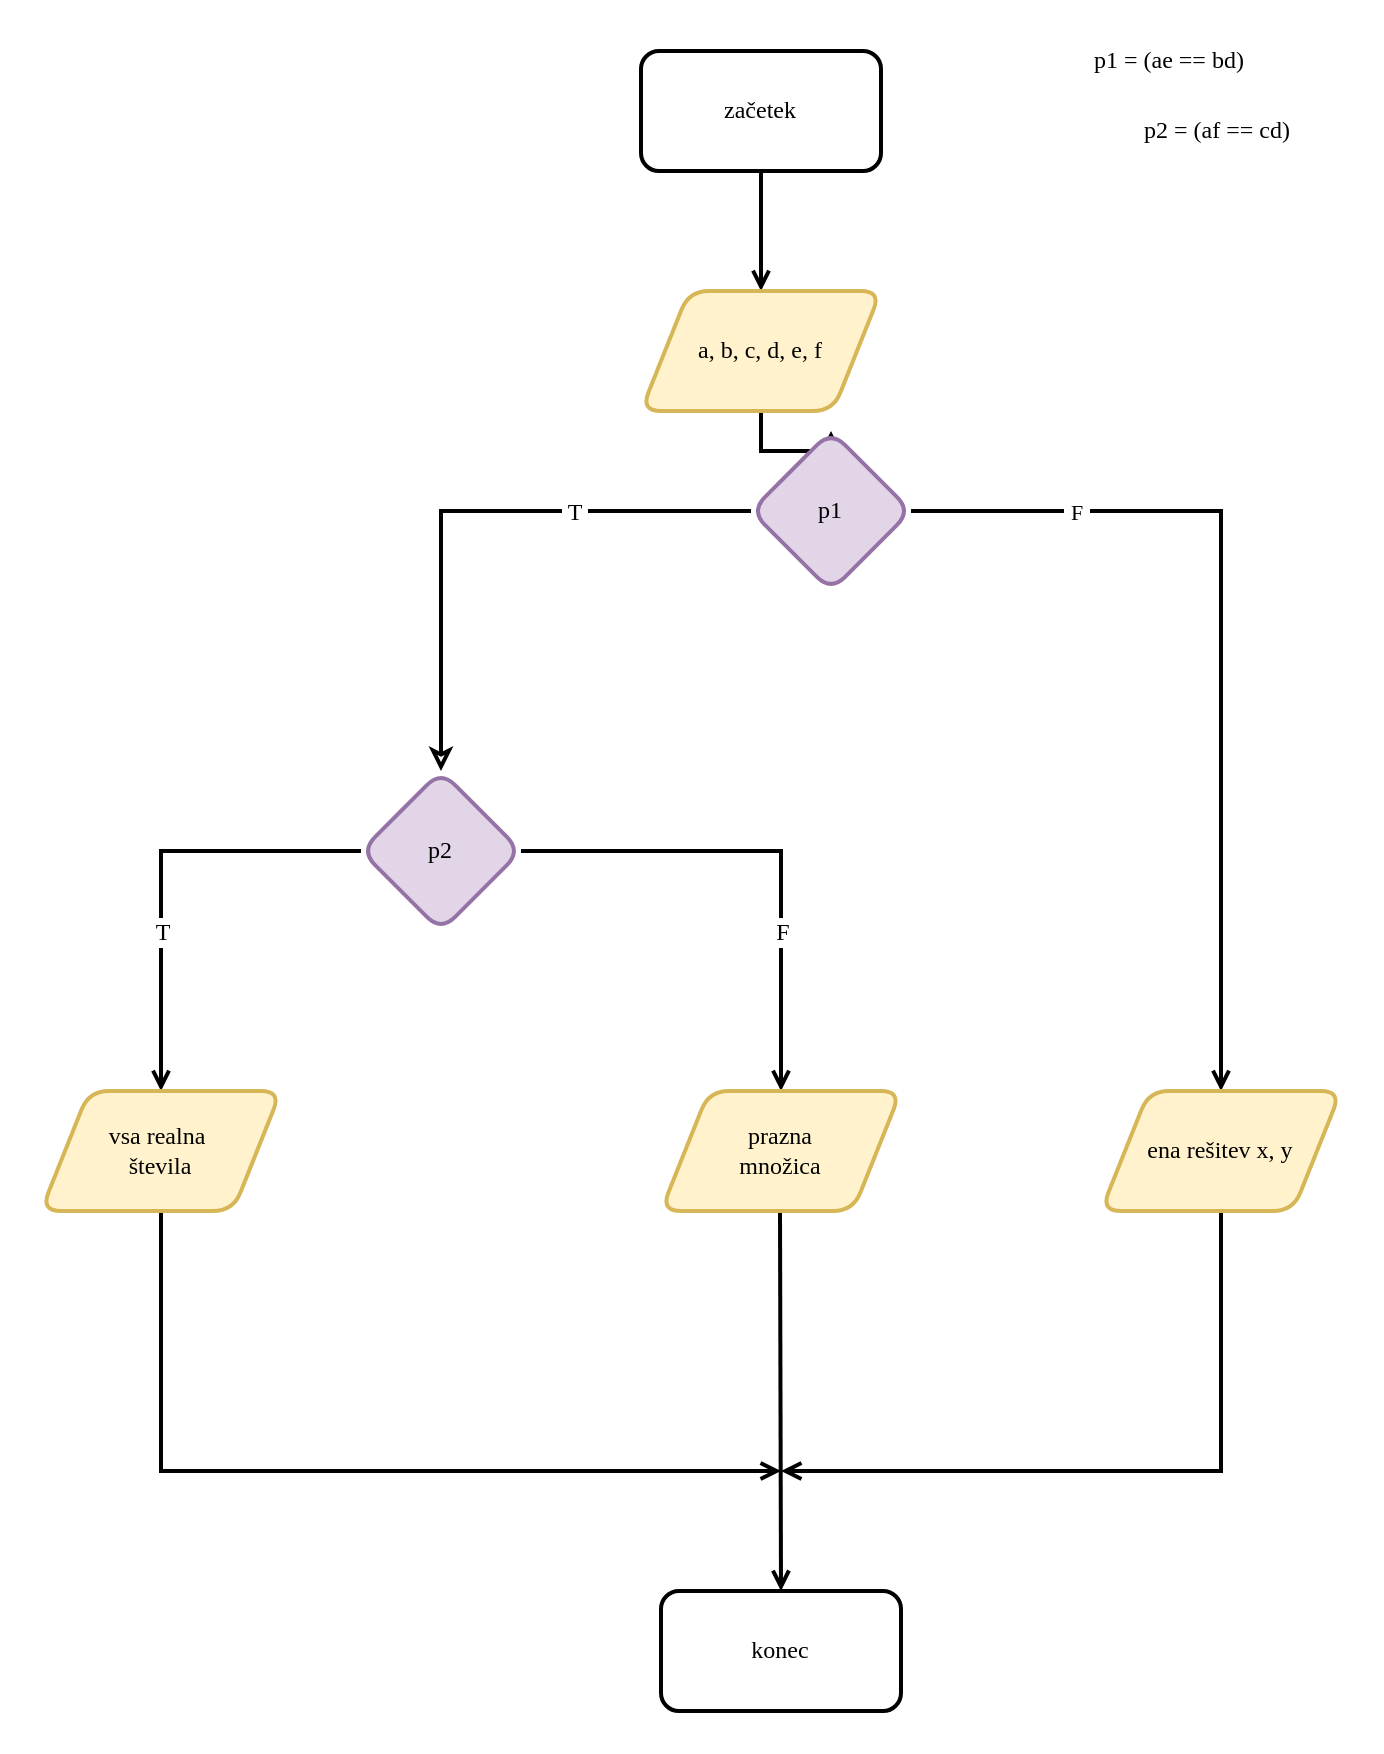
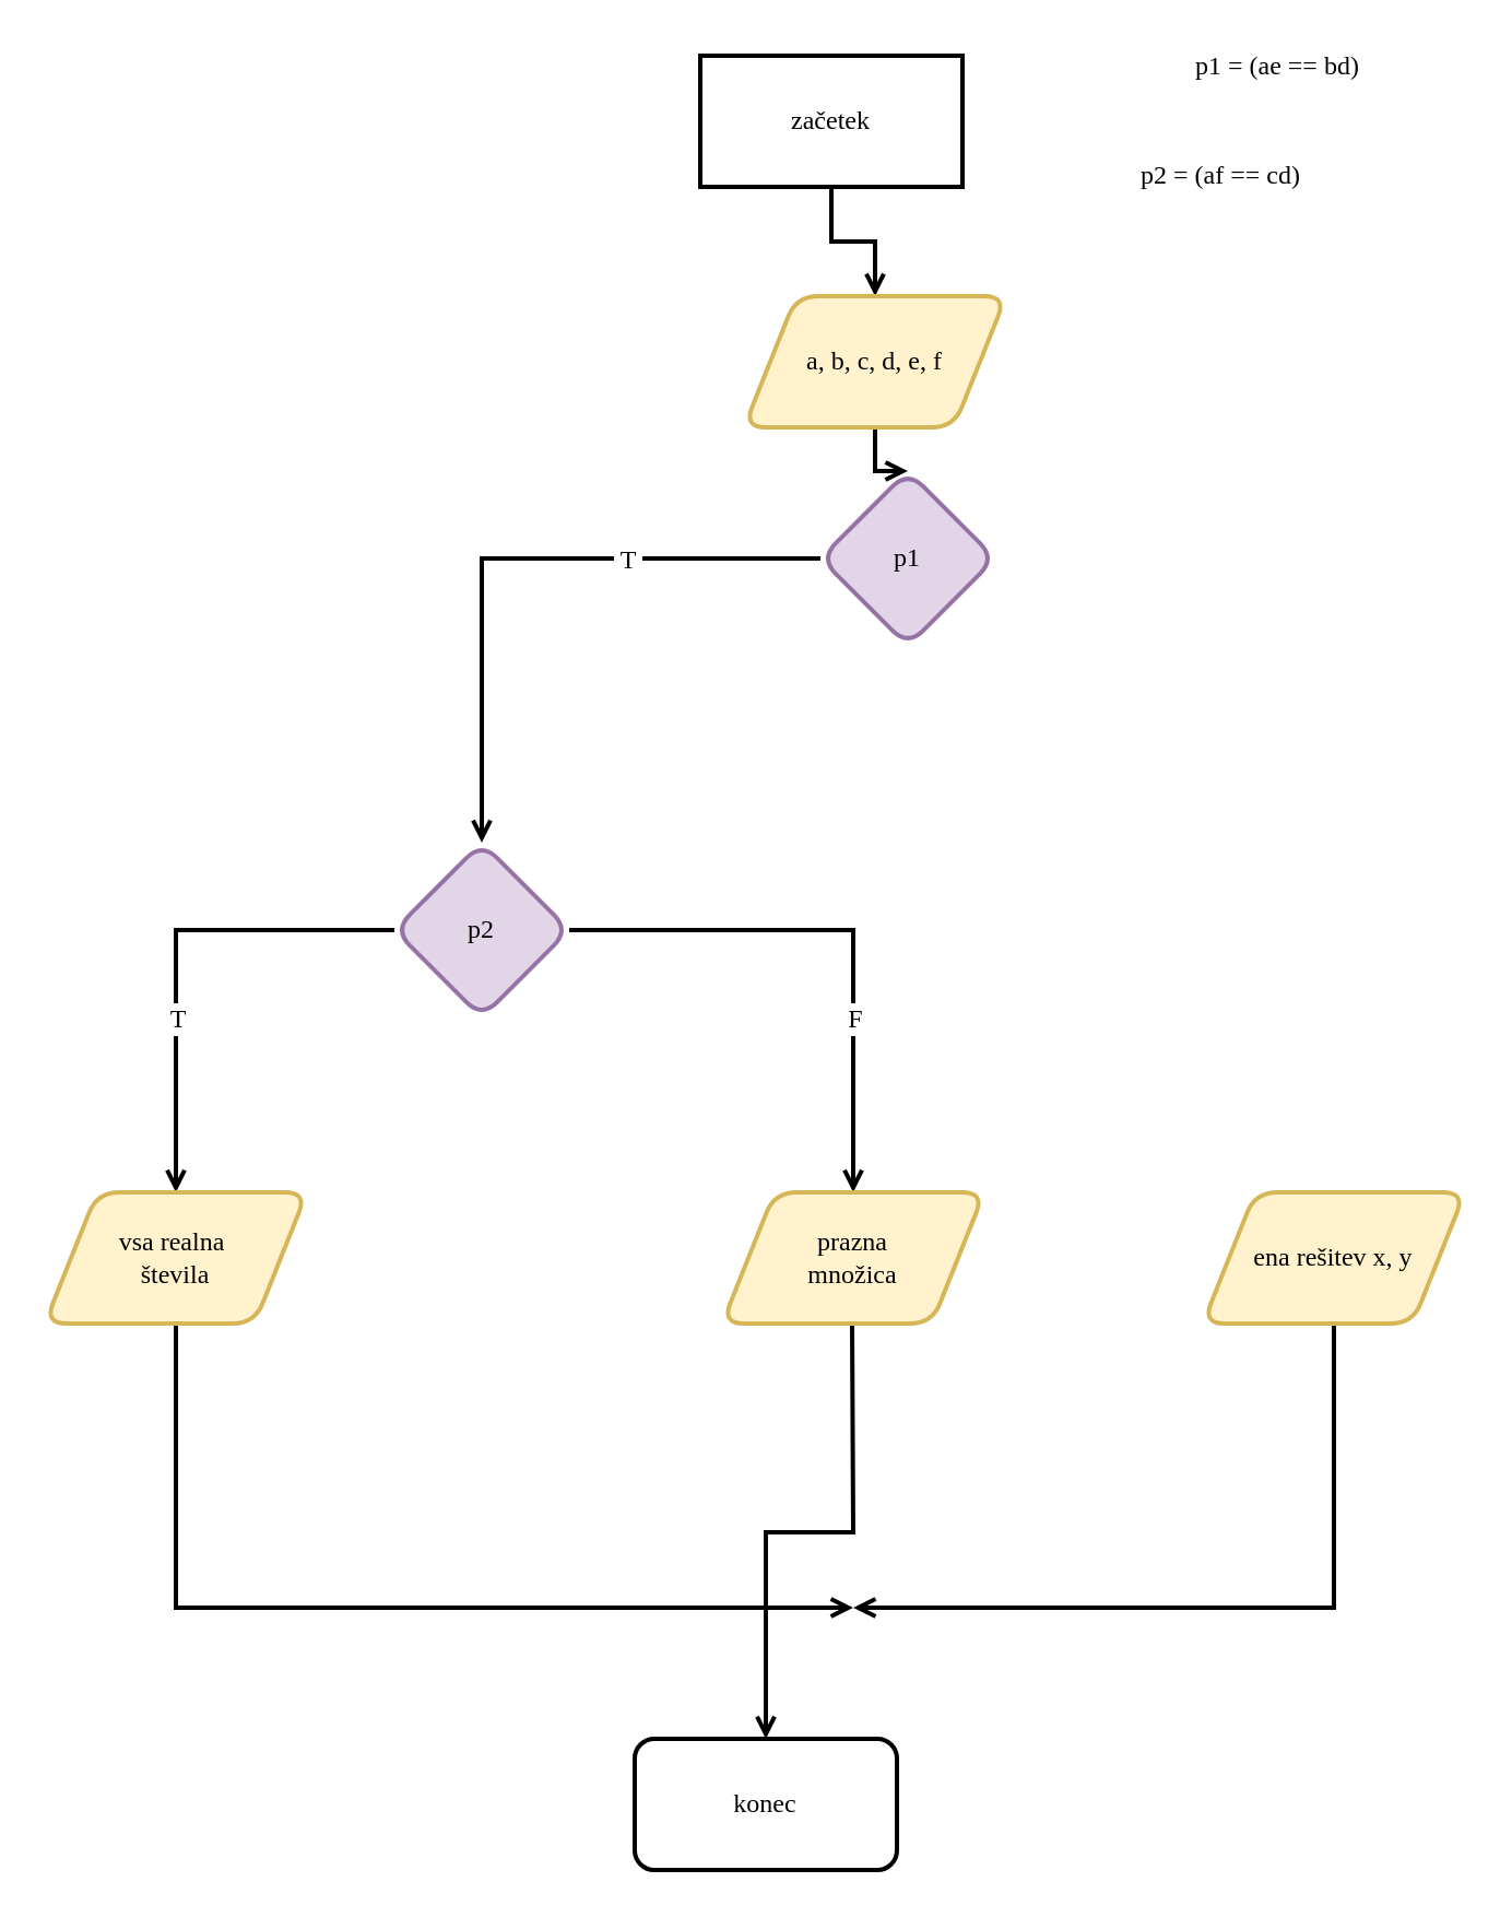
  <mxCell id="0" />
  <mxCell id="1" parent="0" />
  <mxCell id="2" style="edgeStyle=orthogonalEdgeStyle;rounded=0;orthogonalLoop=1;jettySize=auto;html=1;entryX=0.5;entryY=0;entryDx=0;entryDy=0;fontFamily=Georgia;strokeWidth=2;endArrow=open;endFill=0;" parent="1" source="3" target="5" edge="1"><mxGeometry relative="1" as="geometry" /></mxCell>
- <mxCell id="3" value="začetek" style="rounded=1;whiteSpace=wrap;html=1;fontFamily=Georgia;strokeWidth=2;" parent="1" vertex="1"><mxGeometry x="320" y="25" width="120" height="60" as="geometry" /></mxCell>
+ <mxCell id="3" value="začetek" style="whiteSpace=wrap;html=1;fontFamily=Georgia;strokeWidth=2;rounded=0;" parent="1" vertex="1"><mxGeometry x="320" y="25" width="120" height="60" as="geometry" /></mxCell>
  <mxCell id="4" style="edgeStyle=orthogonalEdgeStyle;rounded=0;orthogonalLoop=1;jettySize=auto;html=1;entryX=0.5;entryY=0;entryDx=0;entryDy=0;endArrow=open;endFill=0;strokeWidth=2;fontFamily=Georgia;" parent="1" source="5" target="10" edge="1"><mxGeometry relative="1" as="geometry" /></mxCell>
- <mxCell id="5" value="a, b, c, d, e, f" style="shape=parallelogram;perimeter=parallelogramPerimeter;whiteSpace=wrap;html=1;strokeWidth=2;fontFamily=Georgia;fillColor=#fff2cc;strokeColor=#d6b656;rounded=1;" parent="1" vertex="1"><mxGeometry x="320" y="145" width="120" height="60" as="geometry" /></mxCell>
- <mxCell id="6" style="edgeStyle=orthogonalEdgeStyle;rounded=0;orthogonalLoop=1;jettySize=auto;html=1;endArrow=classic;endFill=0;strokeWidth=2;fontFamily=Georgia;entryX=0.5;entryY=0;entryDx=0;entryDy=0;" parent="1" source="10" target="16" edge="1"><mxGeometry relative="1" as="geometry"><mxPoint x="360" y="385" as="targetPoint" /><Array as="points"><mxPoint x="220" y="365" /><mxPoint x="220" y="365" /></Array></mxGeometry></mxCell>
+ <mxCell id="5" value="a, b, c, d, e, f" style="shape=parallelogram;perimeter=parallelogramPerimeter;whiteSpace=wrap;html=1;strokeWidth=2;fontFamily=Georgia;fillColor=#fff2cc;strokeColor=#d6b656;rounded=1;" parent="1" vertex="1"><mxGeometry x="340" y="135" width="120" height="60" as="geometry" /></mxCell>
+ <mxCell id="6" style="edgeStyle=orthogonalEdgeStyle;rounded=0;orthogonalLoop=1;jettySize=auto;html=1;endArrow=open;endFill=0;strokeWidth=2;fontFamily=Georgia;entryX=0.5;entryY=0;entryDx=0;entryDy=0;" parent="1" source="10" target="16" edge="1"><mxGeometry relative="1" as="geometry"><mxPoint x="360" y="385" as="targetPoint" /><Array as="points"><mxPoint x="220" y="365" /><mxPoint x="220" y="365" /></Array></mxGeometry></mxCell>
  <mxCell id="7" value="&amp;nbsp;T&amp;nbsp;" style="text;html=1;align=center;verticalAlign=middle;resizable=0;points=[];labelBackgroundColor=#FFFFFF;fontFamily=Georgia;" parent="6" vertex="1" connectable="0"><mxGeometry x="-0.073" y="1" relative="1" as="geometry"><mxPoint x="43" y="-1" as="offset" /></mxGeometry></mxCell>
- <mxCell id="8" style="edgeStyle=orthogonalEdgeStyle;rounded=0;orthogonalLoop=1;jettySize=auto;html=1;entryX=0.5;entryY=0;entryDx=0;entryDy=0;endArrow=open;endFill=0;strokeWidth=2;" parent="1" source="10" target="21" edge="1"><mxGeometry relative="1" as="geometry" /></mxCell>
- <mxCell id="9" value="&amp;nbsp;&lt;font face=&quot;Georgia&quot;&gt;F&lt;/font&gt;&amp;nbsp;" style="edgeLabel;html=1;align=center;verticalAlign=middle;resizable=0;points=[];" parent="8" vertex="1" connectable="0"><mxGeometry x="-0.633" relative="1" as="geometry"><mxPoint as="offset" /></mxGeometry></mxCell>
  <mxCell id="10" value="p1" style="rhombus;whiteSpace=wrap;html=1;rounded=1;strokeWidth=2;fontFamily=Georgia;fillColor=#e1d5e7;strokeColor=#9673a6;" parent="1" vertex="1"><mxGeometry x="375" y="215" width="80" height="80" as="geometry" /></mxCell>
  <mxCell id="11" style="edgeStyle=orthogonalEdgeStyle;rounded=0;orthogonalLoop=1;jettySize=auto;html=1;entryX=0.5;entryY=0;entryDx=0;entryDy=0;endArrow=open;endFill=0;strokeWidth=2;fontFamily=Georgia;exitX=0;exitY=0.5;exitDx=0;exitDy=0;" parent="1" edge="1"><mxGeometry relative="1" as="geometry"><mxPoint x="180" y="425" as="sourcePoint" /><mxPoint x="80" y="545" as="targetPoint" /><Array as="points"><mxPoint x="80" y="425" /></Array></mxGeometry></mxCell>
  <mxCell id="12" value="T" style="text;html=1;align=center;verticalAlign=middle;resizable=0;points=[];labelBackgroundColor=#ffffff;fontFamily=Georgia;" parent="11" vertex="1" connectable="0"><mxGeometry x="0.033" relative="1" as="geometry"><mxPoint y="26" as="offset" /></mxGeometry></mxCell>
- <mxCell id="13" value="konec" style="rounded=1;whiteSpace=wrap;html=1;fontFamily=Georgia;strokeWidth=2;" parent="1" vertex="1"><mxGeometry x="330" y="795" width="120" height="60" as="geometry" /></mxCell>
+ <mxCell id="13" value="konec" style="rounded=1;whiteSpace=wrap;html=1;fontFamily=Georgia;strokeWidth=2;" parent="1" vertex="1"><mxGeometry x="290" y="795" width="120" height="60" as="geometry" /></mxCell>
  <mxCell id="14" value="p1 = (ae == bd)&amp;nbsp;" style="text;html=1;align=left;verticalAlign=middle;resizable=0;points=[];autosize=1;fontFamily=Georgia;" parent="1" vertex="1"><mxGeometry x="545" y="20" width="100" height="20" as="geometry" /></mxCell>
- <mxCell id="15" value="p2 = (af == cd)" style="text;html=1;align=left;verticalAlign=middle;resizable=0;points=[];autosize=1;fontFamily=Georgia;" parent="1" vertex="1"><mxGeometry x="570" y="55" width="100" height="20" as="geometry" /></mxCell>
+ <mxCell id="15" value="p2 = (af == cd)" style="text;html=1;align=left;verticalAlign=middle;resizable=0;points=[];autosize=1;fontFamily=Georgia;" parent="1" vertex="1"><mxGeometry x="520" y="70" width="100" height="20" as="geometry" /></mxCell>
  <mxCell id="16" value="p2" style="rhombus;whiteSpace=wrap;html=1;rounded=1;strokeWidth=2;fontFamily=Georgia;fillColor=#e1d5e7;strokeColor=#9673a6;" parent="1" vertex="1"><mxGeometry x="180" y="385" width="80" height="80" as="geometry" /></mxCell>
  <mxCell id="17" style="edgeStyle=orthogonalEdgeStyle;rounded=0;orthogonalLoop=1;jettySize=auto;html=1;endArrow=open;endFill=0;strokeWidth=2;entryX=0.5;entryY=0;entryDx=0;entryDy=0;" parent="1" target="13" edge="1"><mxGeometry relative="1" as="geometry"><mxPoint x="389.5" y="735" as="targetPoint" /><Array as="points" /><mxPoint x="389.5" y="605" as="sourcePoint" /></mxGeometry></mxCell>
  <mxCell id="18" style="edgeStyle=orthogonalEdgeStyle;rounded=0;orthogonalLoop=1;jettySize=auto;html=1;strokeWidth=2;endArrow=open;endFill=0;" parent="1" source="19" edge="1"><mxGeometry relative="1" as="geometry"><mxPoint x="390" y="735" as="targetPoint" /><Array as="points"><mxPoint x="80" y="735" /></Array></mxGeometry></mxCell>
  <mxCell id="19" value="vsa realna&amp;nbsp;&lt;br&gt;števila" style="shape=parallelogram;perimeter=parallelogramPerimeter;whiteSpace=wrap;html=1;strokeWidth=2;fontFamily=Georgia;fillColor=#fff2cc;strokeColor=#d6b656;rounded=1;" parent="1" vertex="1"><mxGeometry x="20" y="545" width="120" height="60" as="geometry" /></mxCell>
  <mxCell id="20" style="edgeStyle=orthogonalEdgeStyle;rounded=0;orthogonalLoop=1;jettySize=auto;html=1;strokeWidth=2;endArrow=open;endFill=0;" parent="1" source="21" edge="1"><mxGeometry relative="1" as="geometry"><Array as="points"><mxPoint x="610" y="735" /></Array><mxPoint x="390" y="735" as="targetPoint" /></mxGeometry></mxCell>
  <mxCell id="21" value="ena rešitev x, y" style="shape=parallelogram;perimeter=parallelogramPerimeter;whiteSpace=wrap;html=1;strokeWidth=2;fontFamily=Georgia;fillColor=#fff2cc;strokeColor=#d6b656;rounded=1;" parent="1" vertex="1"><mxGeometry x="550" y="545" width="120" height="60" as="geometry" /></mxCell>
  <mxCell id="22" style="edgeStyle=orthogonalEdgeStyle;rounded=0;orthogonalLoop=1;jettySize=auto;html=1;endArrow=open;endFill=0;strokeWidth=2;fontFamily=Georgia;exitX=1;exitY=0.5;exitDx=0;exitDy=0;" parent="1" source="16" edge="1"><mxGeometry relative="1" as="geometry"><mxPoint x="290" y="425" as="sourcePoint" /><mxPoint x="390" y="545" as="targetPoint" /><Array as="points"><mxPoint x="390" y="425" /></Array></mxGeometry></mxCell>
  <mxCell id="23" value="F" style="text;html=1;align=center;verticalAlign=middle;resizable=0;points=[];labelBackgroundColor=#ffffff;fontFamily=Georgia;" parent="22" vertex="1" connectable="0"><mxGeometry x="-0.073" y="1" relative="1" as="geometry"><mxPoint x="14" y="41" as="offset" /></mxGeometry></mxCell>
  <mxCell id="24" value="prazna&lt;br&gt;množica" style="shape=parallelogram;perimeter=parallelogramPerimeter;whiteSpace=wrap;html=1;strokeWidth=2;fontFamily=Georgia;fillColor=#fff2cc;strokeColor=#d6b656;rounded=1;" parent="1" vertex="1"><mxGeometry x="330" y="545" width="120" height="60" as="geometry" /></mxCell>
